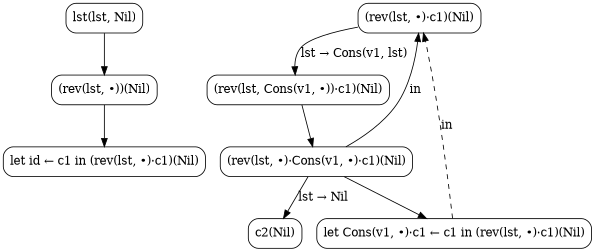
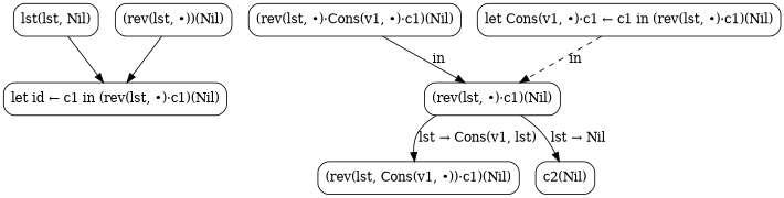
  digraph {
    node [shape=box style=rounded]
    n1 [label="lst(lst, Nil)"]
    n2 [label="(rev(lst, •))(Nil)"]
    n3 [label="let id ← c1 in (rev(lst, •)·c1)(Nil)"]
    n4 [label="(rev(lst, •)·c1)(Nil)"]
    n5 [label="(rev(lst, Cons(v1, •))·c1)(Nil)"]
    n6 [label="c2(Nil)"]
    n7 [label="(rev(lst, •)·Cons(v1, •)·c1)(Nil)"]
    n8 [label="let Cons(v1, •)·c1 ← c1 in (rev(lst, •)·c1)(Nil)"]
-   n1 -> n2
+   n1 -> n3
    n2 -> n3
    n4 -> n5 [label="lst → Cons(v1, lst)"]
-   n7 -> n6 [label="lst → Nil"]
-   n5 -> n7
+   n4 -> n6 [label="lst → Nil"]
    n7 -> n4 [label=in]
-   n7 -> n8
    n8 -> n4 [label=in style=dashed]
  }
